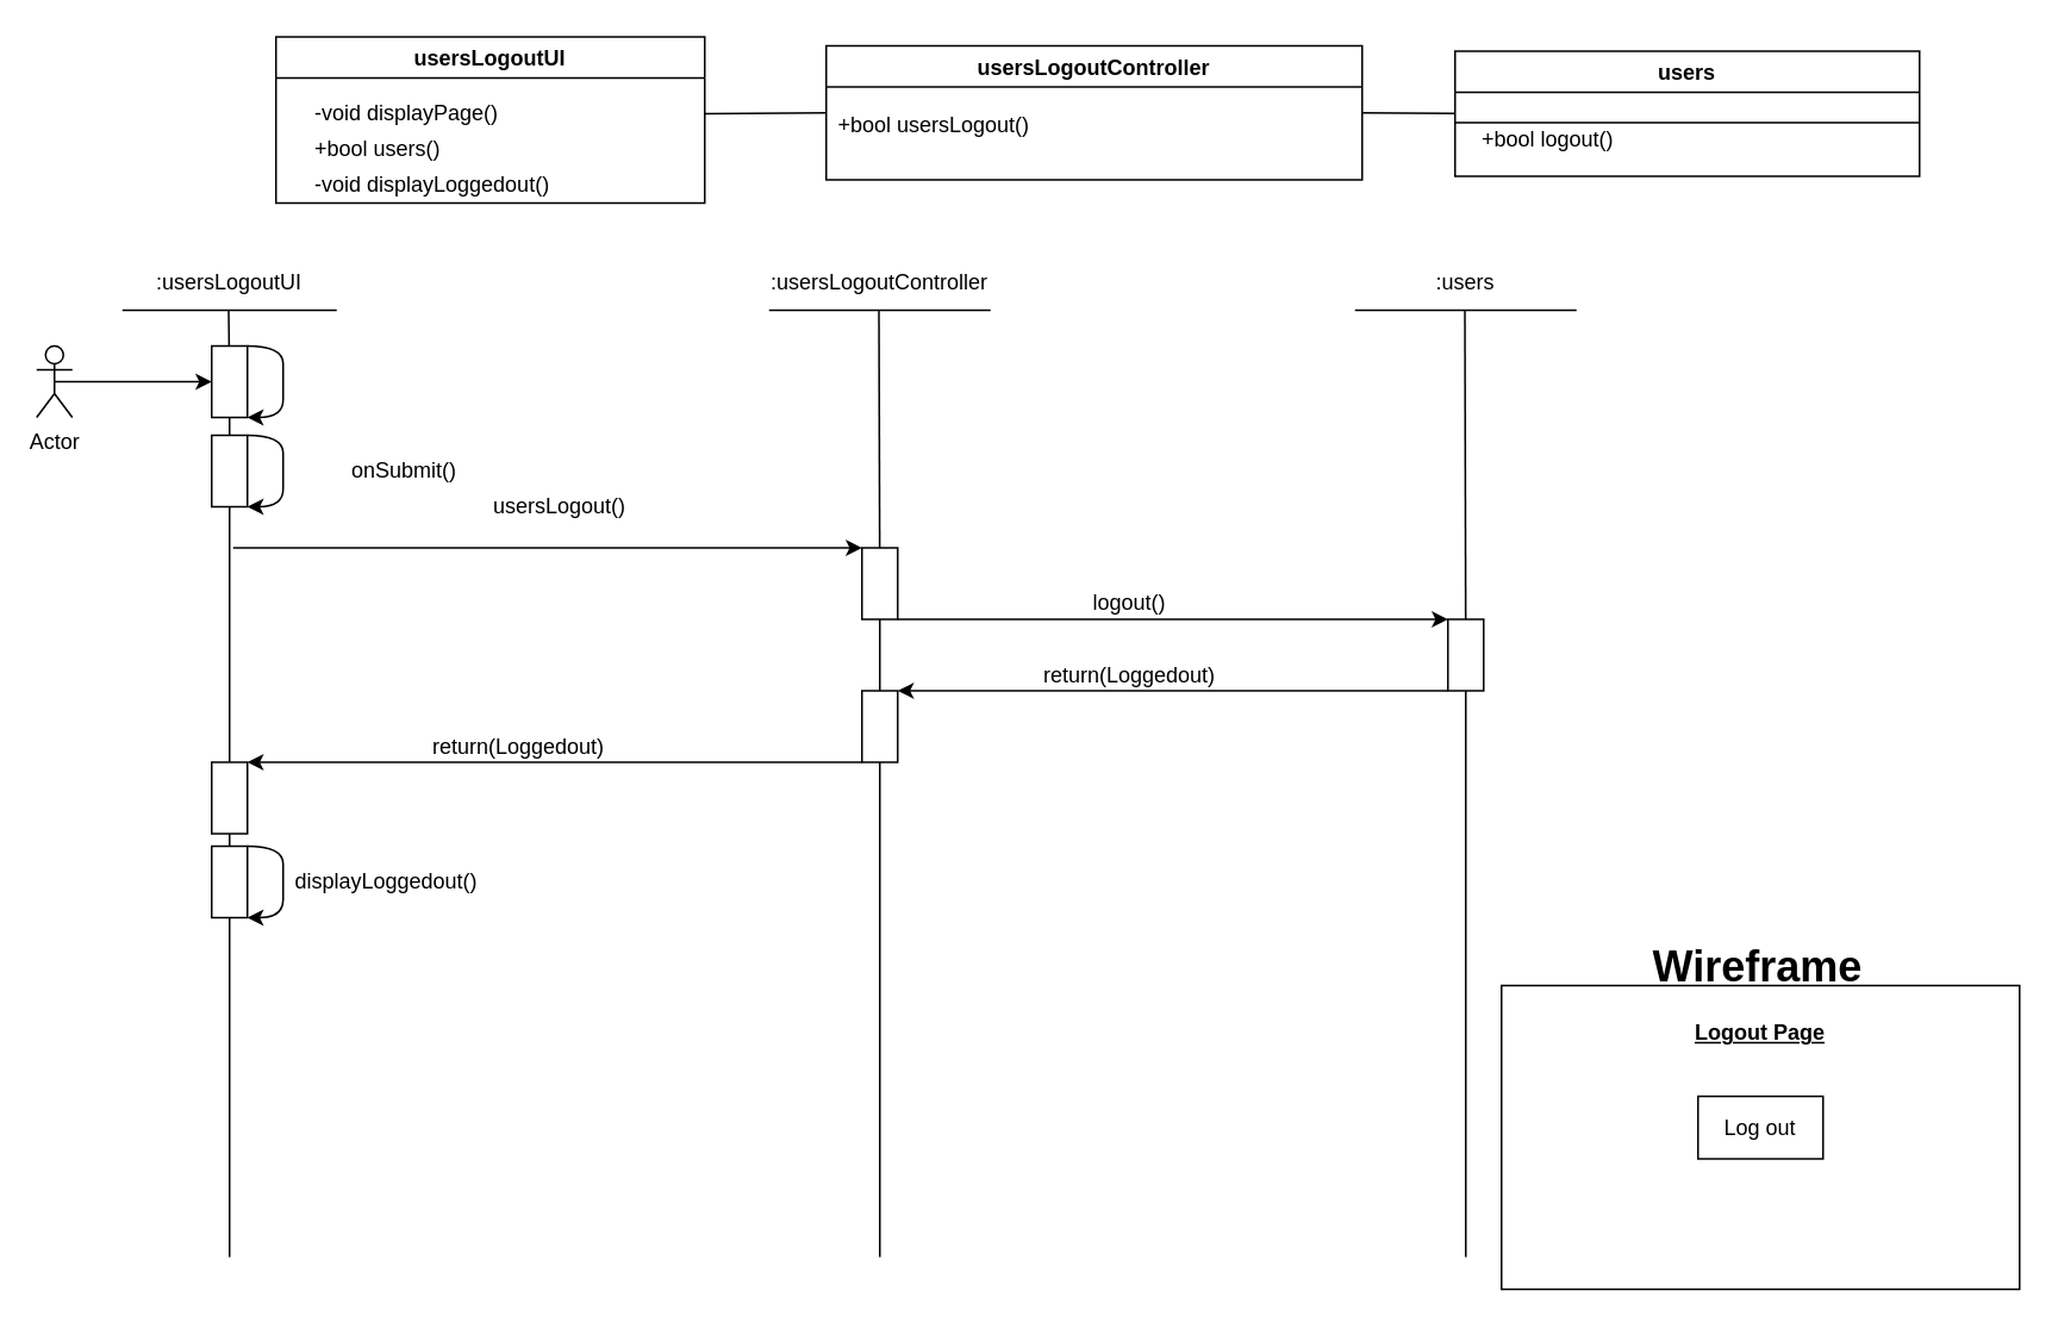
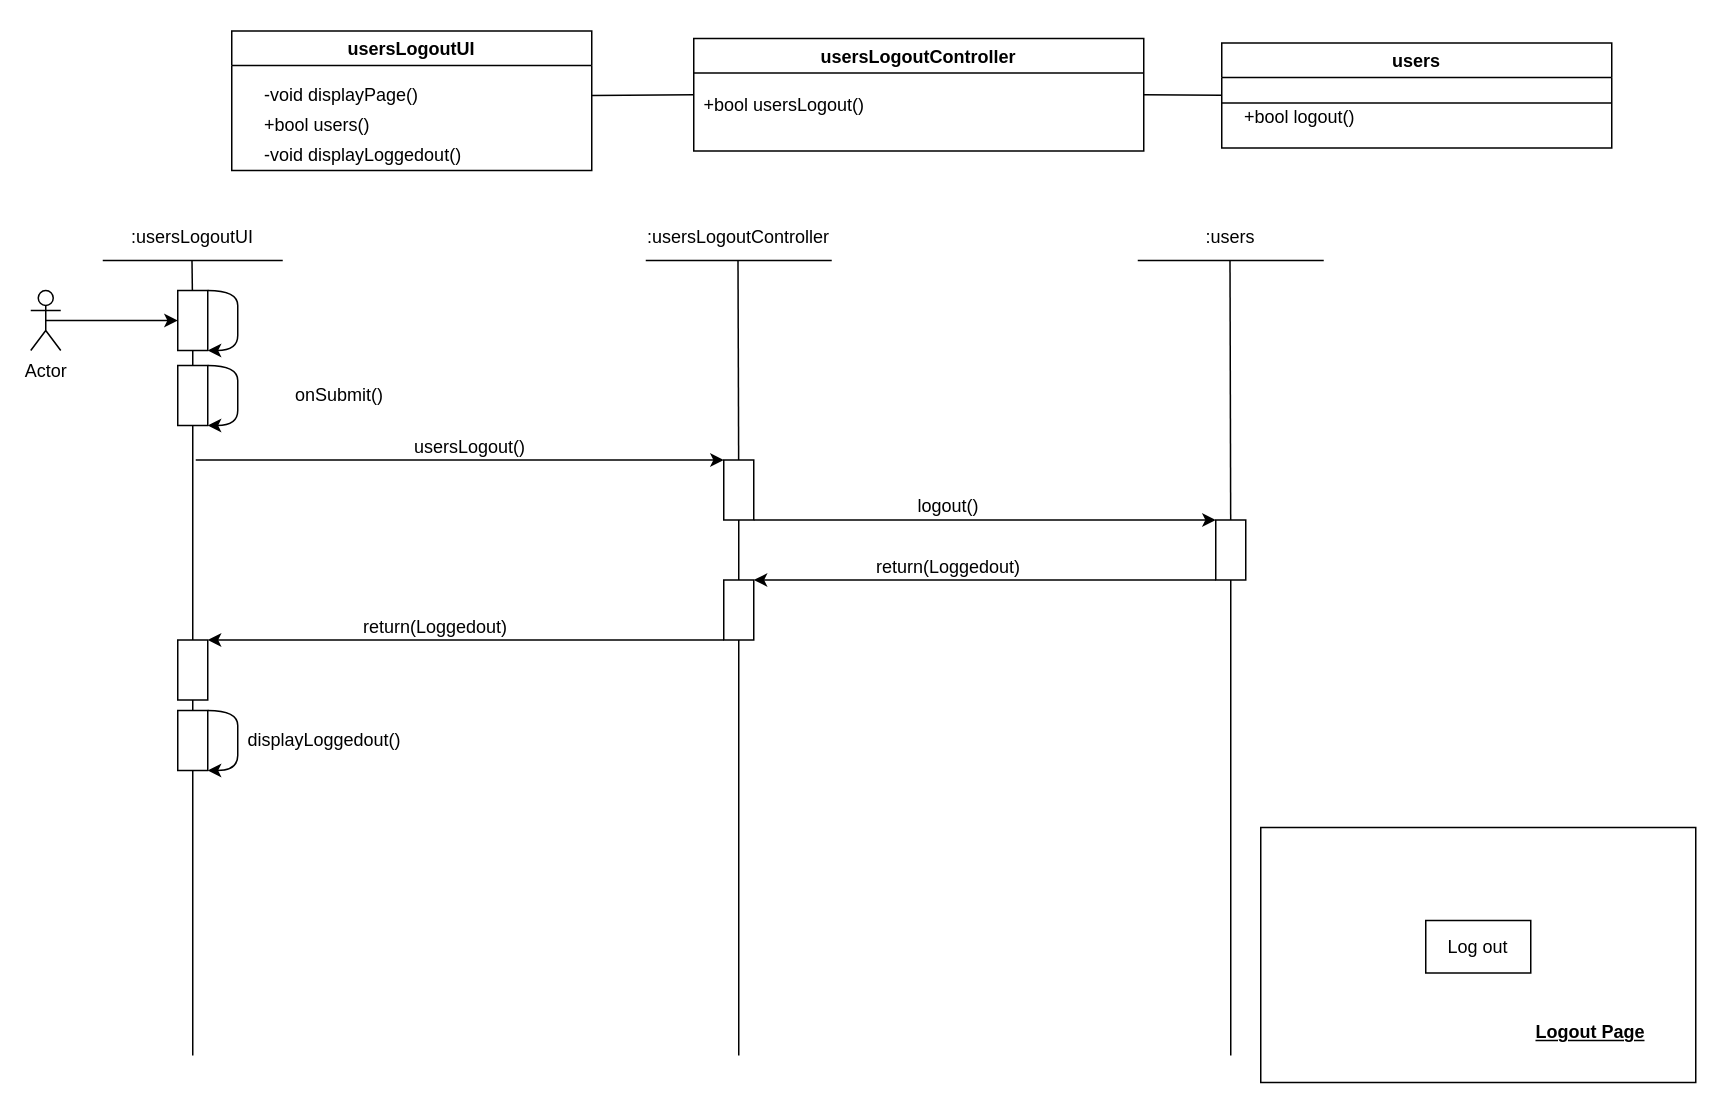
  <mxCell id="0" />
  <mxCell id="1" parent="0" />
  <mxCell id="2" value="usersLogoutUI" style="swimlane;" vertex="1" parent="1"><mxGeometry x="154" y="20" width="240" height="93" as="geometry" /></mxCell>
  <mxCell id="3" value="+bool users()" style="text;html=1;align=left;verticalAlign=middle;resizable=0;points=[];autosize=1;strokeColor=none;fillColor=none;" vertex="1" parent="2"><mxGeometry x="20" y="53" width="110" height="20" as="geometry" /></mxCell>
  <mxCell id="4" value="-void displayPage()" style="text;html=1;align=left;verticalAlign=middle;resizable=0;points=[];autosize=1;strokeColor=none;fillColor=none;" vertex="1" parent="2"><mxGeometry x="20" y="33" width="120" height="20" as="geometry" /></mxCell>
  <mxCell id="5" value="-void displayLoggedout()" style="text;html=1;align=left;verticalAlign=middle;resizable=0;points=[];autosize=1;strokeColor=none;fillColor=none;" vertex="1" parent="2"><mxGeometry x="20" y="73" width="150" height="20" as="geometry" /></mxCell>
  <mxCell id="6" value="usersLogoutController" style="swimlane;" vertex="1" parent="1"><mxGeometry x="462" y="25" width="300" height="75" as="geometry" /></mxCell>
  <mxCell id="7" value="+bool usersLogout()" style="text;html=1;align=center;verticalAlign=middle;resizable=0;points=[];autosize=1;strokeColor=none;fillColor=none;" vertex="1" parent="6"><mxGeometry y="35" width="120" height="20" as="geometry" /></mxCell>
  <mxCell id="8" value="users" style="swimlane;strokeColor=default;" vertex="1" parent="1"><mxGeometry x="814" y="28" width="260" height="70" as="geometry" /></mxCell>
  <mxCell id="9" value="&lt;div style=&quot;text-align: center&quot;&gt;&lt;span&gt;+bool logout(&lt;/span&gt;&lt;span style=&quot;text-align: left&quot;&gt;)&lt;/span&gt;&lt;/div&gt;" style="text;html=1;align=right;verticalAlign=middle;resizable=0;points=[];autosize=1;strokeColor=none;fillColor=none;" vertex="1" parent="8"><mxGeometry y="40" width="90" height="20" as="geometry" /></mxCell>
  <mxCell id="10" value="" style="endArrow=none;html=1;rounded=0;" edge="1" parent="8"><mxGeometry width="50" height="50" relative="1" as="geometry"><mxPoint y="40" as="sourcePoint" /><mxPoint x="260" y="40" as="targetPoint" /><Array as="points" /></mxGeometry></mxCell>
  <mxCell id="11" value="" style="endArrow=none;html=1;rounded=0;entryX=0;entryY=0.5;entryDx=0;entryDy=0;" edge="1" parent="1" target="6"><mxGeometry width="50" height="50" relative="1" as="geometry"><mxPoint x="394" y="63" as="sourcePoint" /><mxPoint x="454" y="63" as="targetPoint" /></mxGeometry></mxCell>
  <mxCell id="12" value="" style="endArrow=none;html=1;rounded=0;exitX=1;exitY=0.5;exitDx=0;exitDy=0;" edge="1" parent="1" source="6"><mxGeometry width="50" height="50" relative="1" as="geometry"><mxPoint x="774" y="63" as="sourcePoint" /><mxPoint x="814" y="62.8" as="targetPoint" /></mxGeometry></mxCell>
  <mxCell id="13" style="edgeStyle=orthogonalEdgeStyle;rounded=0;orthogonalLoop=1;jettySize=auto;html=1;exitX=0.5;exitY=0.5;exitDx=0;exitDy=0;exitPerimeter=0;entryX=0;entryY=0.5;entryDx=0;entryDy=0;" edge="1" parent="1" source="14" target="24"><mxGeometry relative="1" as="geometry" /></mxCell>
  <mxCell id="14" value="Actor" style="shape=umlActor;verticalLabelPosition=bottom;verticalAlign=top;html=1;outlineConnect=0;strokeColor=default;" vertex="1" parent="1"><mxGeometry x="20" y="193" width="20" height="40" as="geometry" /></mxCell>
  <mxCell id="15" value=":usersLogoutUI" style="text;html=1;strokeColor=none;fillColor=none;align=center;verticalAlign=middle;whiteSpace=wrap;rounded=0;" vertex="1" parent="1"><mxGeometry x="68" y="143" width="120" height="30" as="geometry" /></mxCell>
  <mxCell id="16" value=":usersLogoutController" style="text;html=1;strokeColor=none;fillColor=none;align=center;verticalAlign=middle;whiteSpace=wrap;rounded=0;" vertex="1" parent="1"><mxGeometry x="430" y="143" width="124" height="30" as="geometry" /></mxCell>
  <mxCell id="17" value=":users" style="text;html=1;strokeColor=none;fillColor=none;align=center;verticalAlign=middle;whiteSpace=wrap;rounded=0;" vertex="1" parent="1"><mxGeometry x="758" y="143" width="124" height="30" as="geometry" /></mxCell>
  <mxCell id="18" value="" style="endArrow=none;html=1;rounded=0;entryX=1;entryY=1;entryDx=0;entryDy=0;exitX=0;exitY=1;exitDx=0;exitDy=0;" edge="1" parent="1" source="15" target="15"><mxGeometry width="50" height="50" relative="1" as="geometry"><mxPoint x="88" y="173" as="sourcePoint" /><mxPoint x="138" y="123" as="targetPoint" /></mxGeometry></mxCell>
  <mxCell id="19" value="" style="endArrow=none;html=1;rounded=0;exitX=0;exitY=1;exitDx=0;exitDy=0;entryX=1;entryY=1;entryDx=0;entryDy=0;" edge="1" parent="1" source="16" target="16"><mxGeometry width="50" height="50" relative="1" as="geometry"><mxPoint x="490" y="293" as="sourcePoint" /><mxPoint x="540" y="243" as="targetPoint" /></mxGeometry></mxCell>
  <mxCell id="20" value="" style="endArrow=none;html=1;rounded=0;entryX=1;entryY=1;entryDx=0;entryDy=0;exitX=0;exitY=1;exitDx=0;exitDy=0;" edge="1" parent="1" source="17" target="17"><mxGeometry width="50" height="50" relative="1" as="geometry"><mxPoint x="805" y="263" as="sourcePoint" /><mxPoint x="855" y="213" as="targetPoint" /></mxGeometry></mxCell>
  <mxCell id="21" value="" style="endArrow=none;html=1;rounded=0;startArrow=none;" edge="1" parent="1" source="30"><mxGeometry width="50" height="50" relative="1" as="geometry"><mxPoint x="491.5" y="914" as="sourcePoint" /><mxPoint x="491.5" y="173" as="targetPoint" /></mxGeometry></mxCell>
  <mxCell id="22" value="" style="endArrow=none;html=1;rounded=0;startArrow=none;" edge="1" parent="1" source="24"><mxGeometry width="50" height="50" relative="1" as="geometry"><mxPoint x="127.5" y="914" as="sourcePoint" /><mxPoint x="127.5" y="173" as="targetPoint" /></mxGeometry></mxCell>
  <mxCell id="23" value="" style="endArrow=none;html=1;rounded=0;startArrow=none;" edge="1" parent="1" source="34"><mxGeometry width="50" height="50" relative="1" as="geometry"><mxPoint x="819.5" y="914" as="sourcePoint" /><mxPoint x="819.5" y="173" as="targetPoint" /></mxGeometry></mxCell>
  <mxCell id="24" value="" style="rounded=0;whiteSpace=wrap;html=1;strokeColor=default;" vertex="1" parent="1"><mxGeometry x="118" y="193" width="20" height="40" as="geometry" /></mxCell>
  <mxCell id="25" value="" style="endArrow=none;html=1;rounded=0;" edge="1" parent="1" target="24"><mxGeometry width="50" height="50" relative="1" as="geometry"><mxPoint x="128" y="703" as="sourcePoint" /><mxPoint x="127.5" y="173" as="targetPoint" /></mxGeometry></mxCell>
  <mxCell id="26" value="" style="curved=1;endArrow=classic;html=1;rounded=0;exitX=1;exitY=0;exitDx=0;exitDy=0;entryX=1;entryY=1;entryDx=0;entryDy=0;" edge="1" parent="1" source="24" target="24"><mxGeometry width="50" height="50" relative="1" as="geometry"><mxPoint x="398" y="403" as="sourcePoint" /><mxPoint x="448" y="353" as="targetPoint" /><Array as="points"><mxPoint x="158" y="193" /><mxPoint x="158" y="213" /><mxPoint x="158" y="233" /></Array></mxGeometry></mxCell>
  <mxCell id="27" value="" style="rounded=0;whiteSpace=wrap;html=1;strokeColor=default;" vertex="1" parent="1"><mxGeometry x="118" y="243" width="20" height="40" as="geometry" /></mxCell>
  <mxCell id="28" value="" style="curved=1;endArrow=classic;html=1;rounded=0;exitX=1;exitY=0;exitDx=0;exitDy=0;entryX=1;entryY=1;entryDx=0;entryDy=0;" edge="1" parent="1" source="27" target="27"><mxGeometry width="50" height="50" relative="1" as="geometry"><mxPoint x="398" y="453" as="sourcePoint" /><mxPoint x="448" y="403" as="targetPoint" /><Array as="points"><mxPoint x="158" y="243" /><mxPoint x="158" y="263" /><mxPoint x="158" y="283" /></Array></mxGeometry></mxCell>
  <mxCell id="29" value="onSubmit()" style="text;html=1;strokeColor=none;fillColor=none;align=center;verticalAlign=middle;whiteSpace=wrap;rounded=0;" vertex="1" parent="1"><mxGeometry x="193" y="248" width="66" height="30" as="geometry" /></mxCell>
  <mxCell id="30" value="" style="rounded=0;whiteSpace=wrap;html=1;strokeColor=default;" vertex="1" parent="1"><mxGeometry x="482" y="306" width="20" height="40" as="geometry" /></mxCell>
  <mxCell id="31" value="" style="endArrow=none;html=1;rounded=0;startArrow=none;" edge="1" parent="1" source="38" target="30"><mxGeometry width="50" height="50" relative="1" as="geometry"><mxPoint x="492" y="703" as="sourcePoint" /><mxPoint x="491.5" y="173" as="targetPoint" /></mxGeometry></mxCell>
  <mxCell id="32" value="" style="endArrow=classic;html=1;rounded=0;entryX=0;entryY=0;entryDx=0;entryDy=0;" edge="1" parent="1" target="30"><mxGeometry width="50" height="50" relative="1" as="geometry"><mxPoint x="130" y="306" as="sourcePoint" /><mxPoint x="240" y="306" as="targetPoint" /></mxGeometry></mxCell>
- <mxCell id="33" value="usersLogout()" style="text;html=1;strokeColor=none;fillColor=none;align=center;verticalAlign=middle;whiteSpace=wrap;rounded=0;" vertex="1" parent="1"><mxGeometry x="265" y="268" width="96" height="30" as="geometry" /></mxCell>
+ <mxCell id="33" value="usersLogout()" style="text;html=1;strokeColor=none;fillColor=none;align=center;verticalAlign=middle;whiteSpace=wrap;rounded=0;" vertex="1" parent="1"><mxGeometry x="265" y="283" width="96" height="30" as="geometry" /></mxCell>
  <mxCell id="34" value="" style="rounded=0;whiteSpace=wrap;html=1;strokeColor=default;" vertex="1" parent="1"><mxGeometry x="810" y="346" width="20" height="40" as="geometry" /></mxCell>
  <mxCell id="35" value="" style="endArrow=none;html=1;rounded=0;" edge="1" parent="1" target="34"><mxGeometry width="50" height="50" relative="1" as="geometry"><mxPoint x="820" y="703" as="sourcePoint" /><mxPoint x="819.5" y="173" as="targetPoint" /></mxGeometry></mxCell>
  <mxCell id="36" value="" style="endArrow=classic;html=1;rounded=0;entryX=0;entryY=0;entryDx=0;entryDy=0;exitX=1;exitY=1;exitDx=0;exitDy=0;" edge="1" parent="1" source="30" target="34"><mxGeometry width="50" height="50" relative="1" as="geometry"><mxPoint x="470" y="343" as="sourcePoint" /><mxPoint x="804" y="342" as="targetPoint" /></mxGeometry></mxCell>
  <mxCell id="37" value="logout()" style="text;html=1;strokeColor=none;fillColor=none;align=center;verticalAlign=middle;whiteSpace=wrap;rounded=0;" vertex="1" parent="1"><mxGeometry x="492" y="322" width="280" height="30" as="geometry" /></mxCell>
  <mxCell id="38" value="" style="rounded=0;whiteSpace=wrap;html=1;strokeColor=default;" vertex="1" parent="1"><mxGeometry x="482" y="386" width="20" height="40" as="geometry" /></mxCell>
  <mxCell id="39" value="" style="endArrow=none;html=1;rounded=0;" edge="1" parent="1" target="38"><mxGeometry width="50" height="50" relative="1" as="geometry"><mxPoint x="492" y="703" as="sourcePoint" /><mxPoint x="492" y="346" as="targetPoint" /></mxGeometry></mxCell>
  <mxCell id="40" value="" style="endArrow=classic;html=1;rounded=0;exitX=0;exitY=1;exitDx=0;exitDy=0;entryX=1;entryY=0;entryDx=0;entryDy=0;" edge="1" parent="1" source="34" target="38"><mxGeometry width="50" height="50" relative="1" as="geometry"><mxPoint x="380" y="393" as="sourcePoint" /><mxPoint x="430" y="343" as="targetPoint" /></mxGeometry></mxCell>
  <mxCell id="41" value="return(Loggedout)" style="text;html=1;strokeColor=none;fillColor=none;align=center;verticalAlign=middle;whiteSpace=wrap;rounded=0;" vertex="1" parent="1"><mxGeometry x="492" y="363" width="280" height="30" as="geometry" /></mxCell>
  <mxCell id="42" value="" style="rounded=0;whiteSpace=wrap;html=1;strokeColor=default;" vertex="1" parent="1"><mxGeometry x="118" y="426" width="20" height="40" as="geometry" /></mxCell>
  <mxCell id="43" value="" style="endArrow=classic;html=1;rounded=0;entryX=1;entryY=0;entryDx=0;entryDy=0;exitX=0;exitY=1;exitDx=0;exitDy=0;" edge="1" parent="1" source="38" target="42"><mxGeometry width="50" height="50" relative="1" as="geometry"><mxPoint x="460" y="426" as="sourcePoint" /><mxPoint x="88" y="383" as="targetPoint" /></mxGeometry></mxCell>
  <mxCell id="44" value="return(Loggedout)" style="text;html=1;strokeColor=none;fillColor=none;align=center;verticalAlign=middle;whiteSpace=wrap;rounded=0;" vertex="1" parent="1"><mxGeometry x="150" y="403" width="280" height="30" as="geometry" /></mxCell>
  <mxCell id="45" value="" style="rounded=0;whiteSpace=wrap;html=1;strokeColor=default;" vertex="1" parent="1"><mxGeometry x="118" y="473" width="20" height="40" as="geometry" /></mxCell>
  <mxCell id="46" value="" style="curved=1;endArrow=classic;html=1;rounded=0;exitX=1;exitY=0;exitDx=0;exitDy=0;entryX=1;entryY=1;entryDx=0;entryDy=0;" edge="1" parent="1" source="45" target="45"><mxGeometry width="50" height="50" relative="1" as="geometry"><mxPoint x="398" y="683" as="sourcePoint" /><mxPoint x="448" y="633" as="targetPoint" /><Array as="points"><mxPoint x="158" y="473" /><mxPoint x="158" y="493" /><mxPoint x="158" y="513" /></Array></mxGeometry></mxCell>
  <mxCell id="47" value="d&lt;span style=&quot;text-align: left&quot;&gt;isplayLoggedout()&lt;/span&gt;" style="text;html=1;strokeColor=none;fillColor=none;align=center;verticalAlign=middle;whiteSpace=wrap;rounded=0;" vertex="1" parent="1"><mxGeometry x="168" y="478" width="96" height="30" as="geometry" /></mxCell>
  <mxCell id="48" value="" style="rounded=0;whiteSpace=wrap;html=1;strokeColor=default;" vertex="1" parent="1"><mxGeometry x="840" y="551" width="290" height="170" as="geometry" /></mxCell>
- <mxCell id="49" value="&lt;h1&gt;Wireframe&lt;/h1&gt;" style="text;html=1;strokeColor=none;fillColor=none;spacing=5;spacingTop=-20;whiteSpace=wrap;overflow=hidden;rounded=0;" vertex="1" parent="1"><mxGeometry x="920" y="521" width="130" height="30" as="geometry" /></mxCell>
- <mxCell id="50" value="Logout Page" style="text;html=1;strokeColor=none;fillColor=none;align=center;verticalAlign=middle;whiteSpace=wrap;rounded=0;fontStyle=5" vertex="1" parent="1"><mxGeometry x="940" y="563" width="90" height="30" as="geometry" /></mxCell>
+ <mxCell id="50" value="Logout Page" style="text;html=1;strokeColor=none;fillColor=none;align=center;verticalAlign=middle;whiteSpace=wrap;rounded=0;fontStyle=5" vertex="1" parent="1"><mxGeometry x="1015" y="673" width="90" height="30" as="geometry" /></mxCell>
  <mxCell id="51" value="Log out" style="rounded=0;whiteSpace=wrap;html=1;strokeColor=default;" vertex="1" parent="1"><mxGeometry x="950" y="613" width="70" height="35" as="geometry" /></mxCell>
